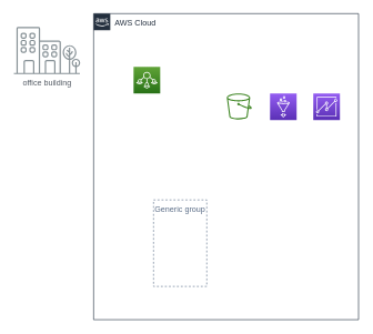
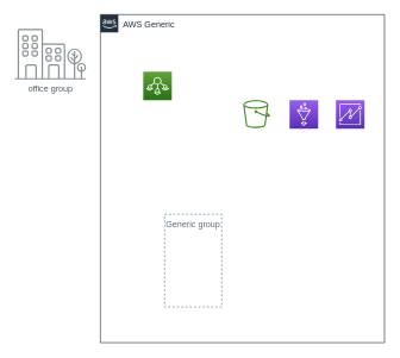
  <mxCell id="0" />
  <mxCell id="1" parent="0" />
- <mxCell id="2" value="office building" style="sketch=0;outlineConnect=0;gradientColor=none;fontColor=#545B64;strokeColor=none;fillColor=#879196;dashed=0;verticalLabelPosition=bottom;verticalAlign=top;align=center;html=1;fontSize=12;fontStyle=0;aspect=fixed;shape=mxgraph.aws4.illustration_office_building;pointerEvents=1" parent="1" vertex="1"><mxGeometry x="20" y="40" width="100" height="71" as="geometry" /></mxCell>
- <mxCell id="3" value="AWS Cloud" style="points=[[0,0],[0.25,0],[0.5,0],[0.75,0],[1,0],[1,0.25],[1,0.5],[1,0.75],[1,1],[0.75,1],[0.5,1],[0.25,1],[0,1],[0,0.75],[0,0.5],[0,0.25]];outlineConnect=0;gradientColor=none;html=1;whiteSpace=wrap;fontSize=12;fontStyle=0;container=1;pointerEvents=0;collapsible=0;recursiveResize=0;shape=mxgraph.aws4.group;grIcon=mxgraph.aws4.group_aws_cloud_alt;strokeColor=#232F3E;fillColor=none;verticalAlign=top;align=left;spacingLeft=30;fontColor=#232F3E;dashed=0;" parent="1" vertex="1"><mxGeometry x="140" y="20" width="398" height="460" as="geometry" /></mxCell>
+ <mxCell id="2" value="office group" style="sketch=0;outlineConnect=0;gradientColor=none;fontColor=#545B64;strokeColor=none;fillColor=#879196;dashed=0;verticalLabelPosition=bottom;verticalAlign=top;align=center;html=1;fontSize=12;fontStyle=0;aspect=fixed;shape=mxgraph.aws4.illustration_office_building;pointerEvents=1" parent="1" vertex="1"><mxGeometry x="20" y="40" width="100" height="71" as="geometry" /></mxCell>
+ <mxCell id="3" value="AWS Generic" style="points=[[0,0],[0.25,0],[0.5,0],[0.75,0],[1,0],[1,0.25],[1,0.5],[1,0.75],[1,1],[0.75,1],[0.5,1],[0.25,1],[0,1],[0,0.75],[0,0.5],[0,0.25]];outlineConnect=0;gradientColor=none;html=1;whiteSpace=wrap;fontSize=12;fontStyle=0;container=1;pointerEvents=0;collapsible=0;recursiveResize=0;shape=mxgraph.aws4.group;grIcon=mxgraph.aws4.group_aws_cloud_alt;strokeColor=#232F3E;fillColor=none;verticalAlign=top;align=left;spacingLeft=30;fontColor=#232F3E;dashed=0;" parent="1" vertex="1"><mxGeometry x="140" y="20" width="398" height="460" as="geometry" /></mxCell>
  <mxCell id="4" value="" style="sketch=0;points=[[0,0,0],[0.25,0,0],[0.5,0,0],[0.75,0,0],[1,0,0],[0,1,0],[0.25,1,0],[0.5,1,0],[0.75,1,0],[1,1,0],[0,0.25,0],[0,0.5,0],[0,0.75,0],[1,0.25,0],[1,0.5,0],[1,0.75,0]];outlineConnect=0;fontColor=#232F3E;gradientColor=#60A337;gradientDirection=north;fillColor=#277116;strokeColor=#ffffff;dashed=0;verticalLabelPosition=bottom;verticalAlign=top;align=center;html=1;fontSize=12;fontStyle=0;aspect=fixed;shape=mxgraph.aws4.resourceIcon;resIcon=mxgraph.aws4.iot_sitewise;" parent="3" vertex="1"><mxGeometry x="60" y="80" width="40" height="40" as="geometry" /></mxCell>
  <mxCell id="5" value="" style="sketch=0;outlineConnect=0;fontColor=#232F3E;gradientColor=none;fillColor=#3F8624;strokeColor=none;dashed=0;verticalLabelPosition=bottom;verticalAlign=top;align=center;html=1;fontSize=12;fontStyle=0;aspect=fixed;pointerEvents=1;shape=mxgraph.aws4.bucket;" parent="3" vertex="1"><mxGeometry x="200" y="120" width="37.5" height="39" as="geometry" /></mxCell>
  <mxCell id="6" value="" style="sketch=0;points=[[0,0,0],[0.25,0,0],[0.5,0,0],[0.75,0,0],[1,0,0],[0,1,0],[0.25,1,0],[0.5,1,0],[0.75,1,0],[1,1,0],[0,0.25,0],[0,0.5,0],[0,0.75,0],[1,0.25,0],[1,0.5,0],[1,0.75,0]];outlineConnect=0;fontColor=#232F3E;gradientColor=#945DF2;gradientDirection=north;fillColor=#5A30B5;strokeColor=#ffffff;dashed=0;verticalLabelPosition=bottom;verticalAlign=top;align=center;html=1;fontSize=12;fontStyle=0;aspect=fixed;shape=mxgraph.aws4.resourceIcon;resIcon=mxgraph.aws4.glue;" parent="3" vertex="1"><mxGeometry x="265" y="120" width="40" height="40" as="geometry" /></mxCell>
  <mxCell id="7" value="" style="sketch=0;points=[[0,0,0],[0.25,0,0],[0.5,0,0],[0.75,0,0],[1,0,0],[0,1,0],[0.25,1,0],[0.5,1,0],[0.75,1,0],[1,1,0],[0,0.25,0],[0,0.5,0],[0,0.75,0],[1,0.25,0],[1,0.5,0],[1,0.75,0]];outlineConnect=0;fontColor=#232F3E;gradientColor=#945DF2;gradientDirection=north;fillColor=#5A30B5;strokeColor=#ffffff;dashed=0;verticalLabelPosition=bottom;verticalAlign=top;align=center;html=1;fontSize=12;fontStyle=0;aspect=fixed;shape=mxgraph.aws4.resourceIcon;resIcon=mxgraph.aws4.quicksight;" parent="3" vertex="1"><mxGeometry x="330" y="120" width="40" height="40" as="geometry" /></mxCell>
  <mxCell id="8" value="Generic group" style="fillColor=none;strokeColor=#5A6C86;dashed=1;verticalAlign=top;fontStyle=0;fontColor=#5A6C86;" parent="1" vertex="1"><mxGeometry x="230" y="300" width="80" height="130" as="geometry" /></mxCell>
